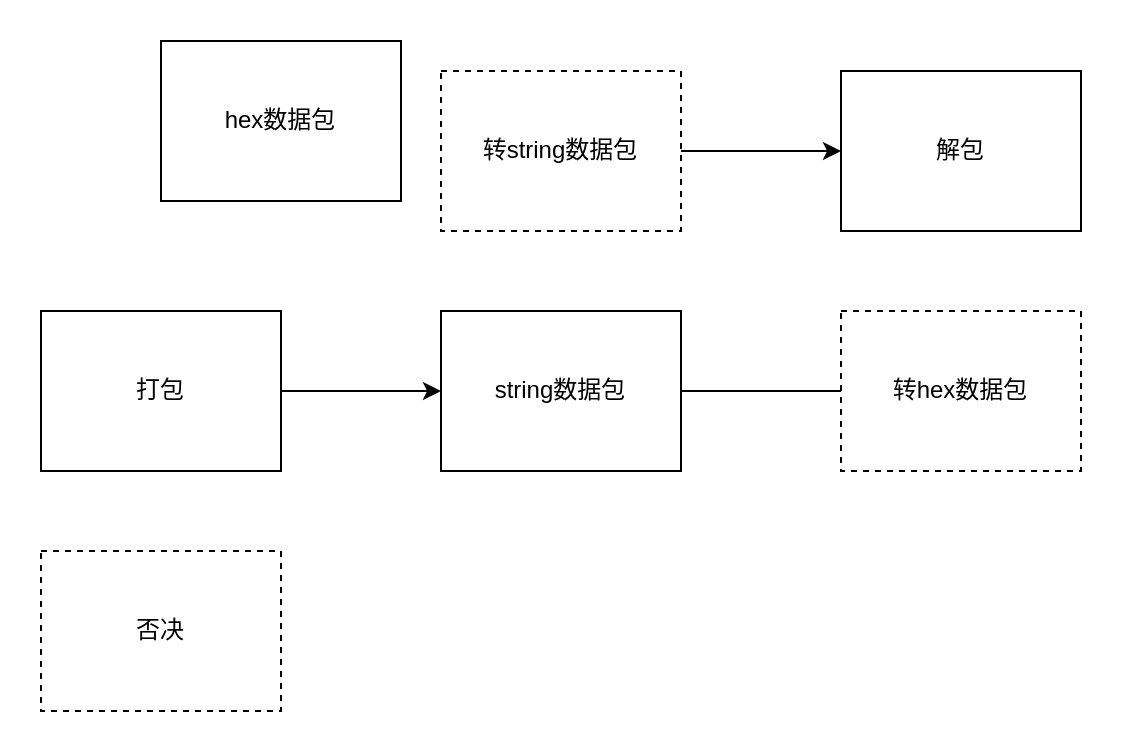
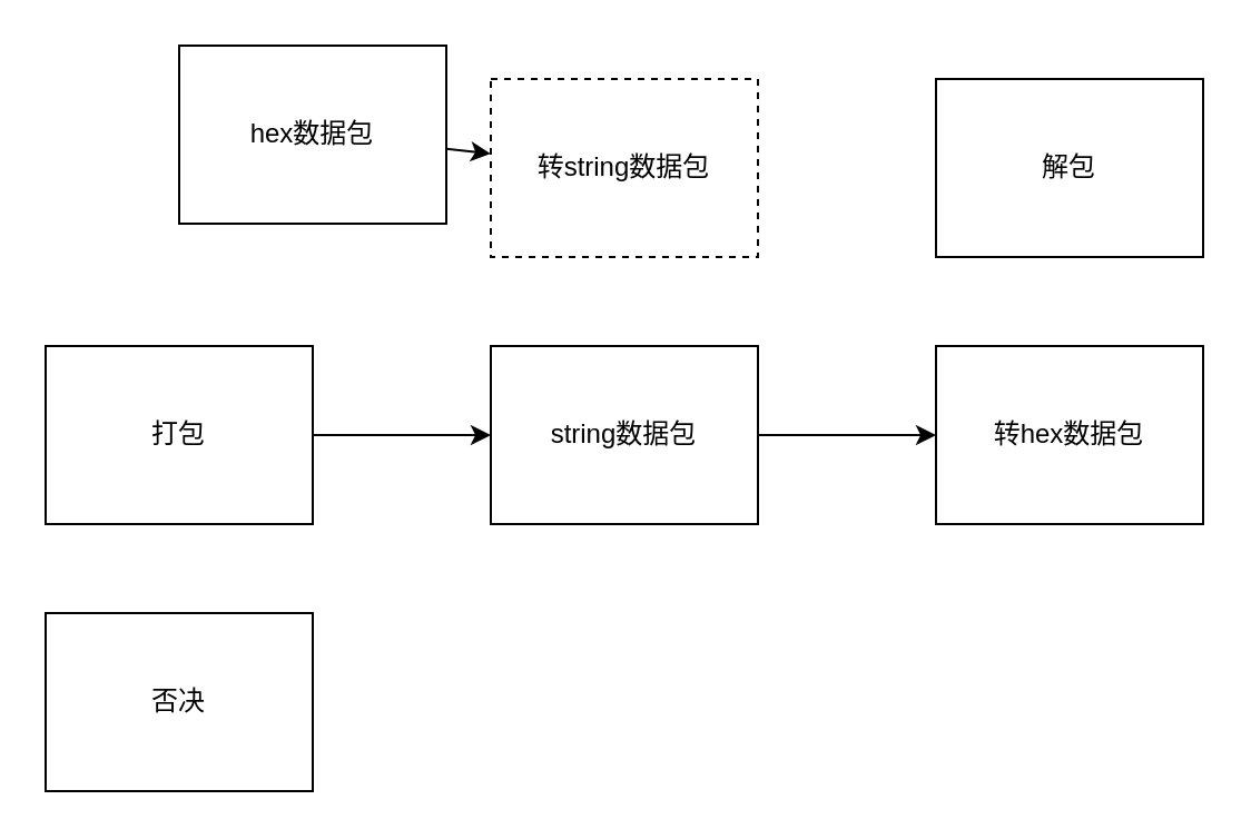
  <mxCell id="0" />
  <mxCell id="1" parent="0" />
+ <mxCell id="2" style="edgeStyle=none;html=1;" edge="1" parent="1" source="3" target="5"><mxGeometry relative="1" as="geometry" /></mxCell>
  <mxCell id="3" value="hex数据包" style="rounded=0;whiteSpace=wrap;html=1;" vertex="1" parent="1"><mxGeometry x="80" y="20" width="120" height="80" as="geometry" /></mxCell>
- <mxCell id="4" style="edgeStyle=none;html=1;" edge="1" parent="1" source="5" target="6"><mxGeometry relative="1" as="geometry" /></mxCell>
  <mxCell id="5" value="转string数据包" style="rounded=0;whiteSpace=wrap;html=1;dashed=1;" vertex="1" parent="1"><mxGeometry x="220" y="35" width="120" height="80" as="geometry" /></mxCell>
  <mxCell id="6" value="解包" style="rounded=0;whiteSpace=wrap;html=1;" vertex="1" parent="1"><mxGeometry x="420" y="35" width="120" height="80" as="geometry" /></mxCell>
  <mxCell id="7" style="edgeStyle=none;html=1;" edge="1" parent="1" source="8" target="10"><mxGeometry relative="1" as="geometry" /></mxCell>
  <mxCell id="8" value="打包" style="rounded=0;whiteSpace=wrap;html=1;" vertex="1" parent="1"><mxGeometry x="20" y="155" width="120" height="80" as="geometry" /></mxCell>
- <mxCell id="9" style="edgeStyle=none;html=1;endArrow=none;" edge="1" parent="1" source="10" target="11"><mxGeometry relative="1" as="geometry" /></mxCell>
+ <mxCell id="9" style="edgeStyle=none;html=1;" edge="1" parent="1" source="10" target="11"><mxGeometry relative="1" as="geometry" /></mxCell>
  <mxCell id="10" value="string数据包" style="rounded=0;whiteSpace=wrap;html=1;" vertex="1" parent="1"><mxGeometry x="220" y="155" width="120" height="80" as="geometry" /></mxCell>
- <mxCell id="11" value="转hex数据包" style="rounded=0;whiteSpace=wrap;html=1;dashed=1;" vertex="1" parent="1"><mxGeometry x="420" y="155" width="120" height="80" as="geometry" /></mxCell>
- <mxCell id="12" value="否决" style="rounded=0;whiteSpace=wrap;html=1;dashed=1;" vertex="1" parent="1"><mxGeometry x="20" y="275" width="120" height="80" as="geometry" /></mxCell>
+ <mxCell id="11" value="转hex数据包" style="rounded=0;whiteSpace=wrap;html=1;" vertex="1" parent="1"><mxGeometry x="420" y="155" width="120" height="80" as="geometry" /></mxCell>
+ <mxCell id="12" value="否决" style="rounded=0;whiteSpace=wrap;html=1;" vertex="1" parent="1"><mxGeometry x="20" y="275" width="120" height="80" as="geometry" /></mxCell>
